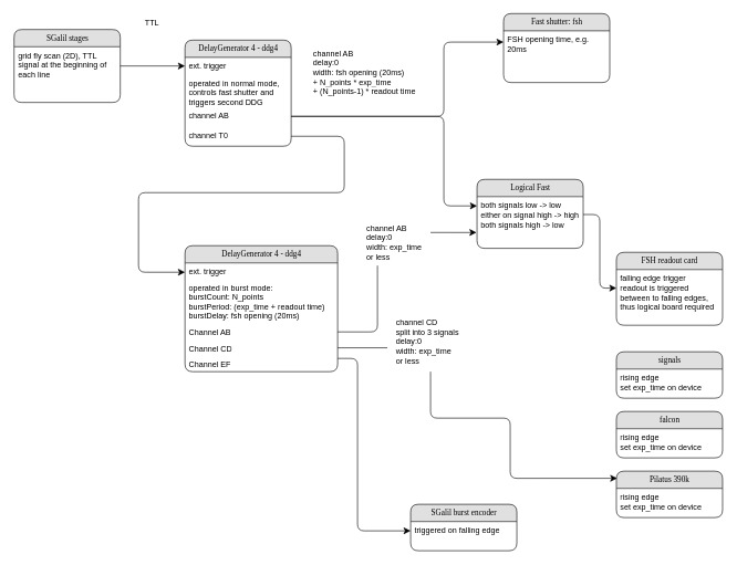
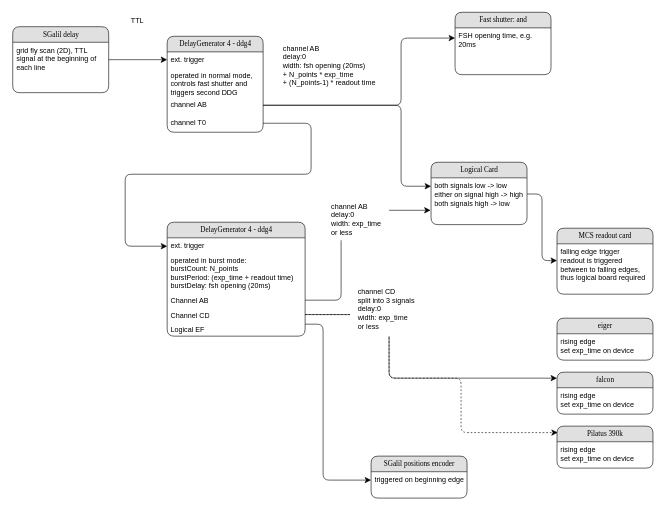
  <mxCell id="0" />
  <mxCell id="1" parent="0" />
- <mxCell id="2" value="SGalil stages" style="swimlane;html=1;fontStyle=0;childLayout=stackLayout;horizontal=1;startSize=26;fillColor=#e0e0e0;horizontalStack=0;resizeParent=1;resizeLast=0;collapsible=1;marginBottom=0;swimlaneFillColor=#ffffff;align=center;rounded=1;shadow=0;comic=0;labelBackgroundColor=none;strokeWidth=1;fontFamily=Verdana;fontSize=12" parent="1" vertex="1"><mxGeometry x="20.5" y="44" width="160" height="110" as="geometry" /></mxCell>
+ <mxCell id="2" value="SGalil delay" style="swimlane;html=1;fontStyle=0;childLayout=stackLayout;horizontal=1;startSize=26;fillColor=#e0e0e0;horizontalStack=0;resizeParent=1;resizeLast=0;collapsible=1;marginBottom=0;swimlaneFillColor=#ffffff;align=center;rounded=1;shadow=0;comic=0;labelBackgroundColor=none;strokeWidth=1;fontFamily=Verdana;fontSize=12" parent="1" vertex="1"><mxGeometry x="20.5" y="44" width="160" height="110" as="geometry" /></mxCell>
  <mxCell id="3" value="grid fly scan (2D), TTL signal at the beginning of each line" style="text;html=1;strokeColor=none;fillColor=none;spacingLeft=4;spacingRight=4;whiteSpace=wrap;overflow=hidden;rotatable=0;points=[[0,0.5],[1,0.5]];portConstraint=eastwest;" parent="2" vertex="1"><mxGeometry y="26" width="160" height="54" as="geometry" /></mxCell>
  <mxCell id="4" value="DelayGenerator 4 - ddg4" style="swimlane;html=1;fontStyle=0;childLayout=stackLayout;horizontal=1;startSize=26;fillColor=#e0e0e0;horizontalStack=0;resizeParent=1;resizeLast=0;collapsible=1;marginBottom=0;swimlaneFillColor=#ffffff;align=center;rounded=1;shadow=0;comic=0;labelBackgroundColor=none;strokeWidth=1;fontFamily=Verdana;fontSize=12" parent="1" vertex="1"><mxGeometry x="278" y="60" width="160" height="160" as="geometry" /></mxCell>
  <mxCell id="5" value="ext. trigger" style="text;html=1;strokeColor=none;fillColor=none;spacingLeft=4;spacingRight=4;whiteSpace=wrap;overflow=hidden;rotatable=0;points=[[0,0.5],[1,0.5]];portConstraint=eastwest;" parent="4" vertex="1"><mxGeometry y="26" width="160" height="26" as="geometry" /></mxCell>
  <mxCell id="6" value="operated in normal mode, controls fast shutter and triggers second DDG" style="text;html=1;strokeColor=none;fillColor=none;spacingLeft=4;spacingRight=4;whiteSpace=wrap;overflow=hidden;rotatable=0;points=[[0,0.5],[1,0.5]];portConstraint=eastwest;" parent="4" vertex="1"><mxGeometry y="52" width="160" height="48" as="geometry" /></mxCell>
  <mxCell id="7" value="&lt;div&gt;channel AB&lt;/div&gt;" style="text;html=1;strokeColor=none;fillColor=none;spacingLeft=4;spacingRight=4;whiteSpace=wrap;overflow=hidden;rotatable=0;points=[[0,0.5],[1,0.5]];portConstraint=eastwest;" vertex="1" parent="4"><mxGeometry y="100" width="160" height="30" as="geometry" /></mxCell>
  <mxCell id="8" value="&lt;div&gt;channel T0&lt;br&gt;&lt;/div&gt;" style="text;html=1;strokeColor=none;fillColor=none;spacingLeft=4;spacingRight=4;whiteSpace=wrap;overflow=hidden;rotatable=0;points=[[0,0.5],[1,0.5]];portConstraint=eastwest;" vertex="1" parent="4"><mxGeometry y="130" width="160" height="30" as="geometry" /></mxCell>
- <mxCell id="9" value="Logical Fast" style="swimlane;html=1;fontStyle=0;childLayout=stackLayout;horizontal=1;startSize=26;fillColor=#e0e0e0;horizontalStack=0;resizeParent=1;resizeLast=0;collapsible=1;marginBottom=0;swimlaneFillColor=#ffffff;align=center;rounded=1;shadow=0;comic=0;labelBackgroundColor=none;strokeWidth=1;fontFamily=Verdana;fontSize=12" parent="1" vertex="1"><mxGeometry x="718" y="270" width="160" height="104" as="geometry" /></mxCell>
+ <mxCell id="9" value="Logical Card" style="swimlane;html=1;fontStyle=0;childLayout=stackLayout;horizontal=1;startSize=26;fillColor=#e0e0e0;horizontalStack=0;resizeParent=1;resizeLast=0;collapsible=1;marginBottom=0;swimlaneFillColor=#ffffff;align=center;rounded=1;shadow=0;comic=0;labelBackgroundColor=none;strokeWidth=1;fontFamily=Verdana;fontSize=12" parent="1" vertex="1"><mxGeometry x="718" y="270" width="160" height="104" as="geometry" /></mxCell>
  <mxCell id="10" value="&lt;div&gt;both signals low -&amp;gt; low&lt;br&gt;either on signal high -&amp;gt; high&lt;br&gt;both signals high -&amp;gt; low&lt;br&gt;&lt;br&gt;&lt;/div&gt;" style="text;html=1;strokeColor=none;fillColor=none;spacingLeft=4;spacingRight=4;whiteSpace=wrap;overflow=hidden;rotatable=0;points=[[0,0.5],[1,0.5]];portConstraint=eastwest;" parent="9" vertex="1"><mxGeometry y="26" width="160" height="54" as="geometry" /></mxCell>
- <mxCell id="11" value="FSH readout card" style="swimlane;html=1;fontStyle=0;childLayout=stackLayout;horizontal=1;startSize=26;fillColor=#e0e0e0;horizontalStack=0;resizeParent=1;resizeLast=0;collapsible=1;marginBottom=0;swimlaneFillColor=#ffffff;align=center;rounded=1;shadow=0;comic=0;labelBackgroundColor=none;strokeWidth=1;fontFamily=Verdana;fontSize=12" parent="1" vertex="1"><mxGeometry x="928" y="380" width="160" height="110" as="geometry" /></mxCell>
+ <mxCell id="11" value="MCS readout card" style="swimlane;html=1;fontStyle=0;childLayout=stackLayout;horizontal=1;startSize=26;fillColor=#e0e0e0;horizontalStack=0;resizeParent=1;resizeLast=0;collapsible=1;marginBottom=0;swimlaneFillColor=#ffffff;align=center;rounded=1;shadow=0;comic=0;labelBackgroundColor=none;strokeWidth=1;fontFamily=Verdana;fontSize=12" parent="1" vertex="1"><mxGeometry x="928" y="380" width="160" height="110" as="geometry" /></mxCell>
  <mxCell id="12" value="falling edge trigger&lt;br&gt;readout is triggered between to falling edges, thus logical board required" style="text;html=1;strokeColor=none;fillColor=none;spacingLeft=4;spacingRight=4;whiteSpace=wrap;overflow=hidden;rotatable=0;points=[[0,0.5],[1,0.5]];portConstraint=eastwest;" parent="11" vertex="1"><mxGeometry y="26" width="160" height="74" as="geometry" /></mxCell>
  <mxCell id="13" value="" style="edgeStyle=orthogonalEdgeStyle;html=1;labelBackgroundColor=none;startFill=0;startSize=8;endFill=1;endSize=8;fontFamily=Verdana;fontSize=12;entryX=0;entryY=0.5;entryDx=0;entryDy=0;" parent="1" source="2" target="5" edge="1"><mxGeometry relative="1" as="geometry" /></mxCell>
  <mxCell id="14" value="" style="edgeStyle=orthogonalEdgeStyle;html=1;labelBackgroundColor=none;startFill=0;startSize=8;endFill=1;endSize=8;fontFamily=Verdana;fontSize=12;align=center;entryX=0;entryY=0.5;entryDx=0;entryDy=0;exitX=1;exitY=0.5;exitDx=0;exitDy=0;" parent="1" source="7" target="18" edge="1"><mxGeometry x="-0.003" relative="1" as="geometry"><mxPoint x="438" y="170" as="sourcePoint" /><mxPoint x="688" y="80" as="targetPoint" /><Array as="points"><mxPoint x="668" y="175" /><mxPoint x="668" y="63" /></Array><mxPoint as="offset" /></mxGeometry></mxCell>
  <mxCell id="15" style="edgeStyle=orthogonalEdgeStyle;html=1;exitX=1;exitY=0.5;labelBackgroundColor=none;startFill=0;startSize=8;endFill=1;endSize=8;fontFamily=Verdana;fontSize=12;exitDx=0;exitDy=0;" parent="1" source="7" edge="1"><mxGeometry relative="1" as="geometry"><Array as="points"><mxPoint x="668" y="175" /><mxPoint x="668" y="310" /></Array><mxPoint x="718" y="310" as="targetPoint" /></mxGeometry></mxCell>
  <mxCell id="16" style="edgeStyle=orthogonalEdgeStyle;html=1;labelBackgroundColor=none;startFill=0;startSize=8;endFill=1;endSize=8;fontFamily=Verdana;fontSize=12;entryX=0;entryY=0.378;entryDx=0;entryDy=0;entryPerimeter=0;" parent="1" source="10" edge="1" target="12"><mxGeometry relative="1" as="geometry"><mxPoint x="888" y="351" as="targetPoint" /></mxGeometry></mxCell>
- <mxCell id="17" value="Fast shutter: fsh" style="swimlane;html=1;fontStyle=0;childLayout=stackLayout;horizontal=1;startSize=26;fillColor=#e0e0e0;horizontalStack=0;resizeParent=1;resizeLast=0;collapsible=1;marginBottom=0;swimlaneFillColor=#ffffff;align=center;rounded=1;shadow=0;comic=0;labelBackgroundColor=none;strokeWidth=1;fontFamily=Verdana;fontSize=12" vertex="1" parent="1"><mxGeometry x="758" width="160" height="104" as="geometry" y="20" /></mxCell>
+ <mxCell id="17" value="Fast shutter: and" style="swimlane;html=1;fontStyle=0;childLayout=stackLayout;horizontal=1;startSize=26;fillColor=#e0e0e0;horizontalStack=0;resizeParent=1;resizeLast=0;collapsible=1;marginBottom=0;swimlaneFillColor=#ffffff;align=center;rounded=1;shadow=0;comic=0;labelBackgroundColor=none;strokeWidth=1;fontFamily=Verdana;fontSize=12" vertex="1" parent="1"><mxGeometry x="758" width="160" height="104" as="geometry" y="20" /></mxCell>
  <mxCell id="18" value="FSH opening time, e.g. 20ms" style="text;html=1;strokeColor=none;fillColor=none;spacingLeft=4;spacingRight=4;whiteSpace=wrap;overflow=hidden;rotatable=0;points=[[0,0.5],[1,0.5]];portConstraint=eastwest;" vertex="1" parent="17"><mxGeometry y="26" width="160" height="34" as="geometry" /></mxCell>
  <mxCell id="19" value="TTL" style="text;html=1;align=center;verticalAlign=middle;resizable=0;points=[];autosize=1;strokeColor=none;fillColor=default;" vertex="1" parent="1"><mxGeometry x="208" y="20" width="40" height="30" as="geometry" /></mxCell>
  <mxCell id="20" value="DelayGenerator 4 - ddg4" style="swimlane;html=1;fontStyle=0;childLayout=stackLayout;horizontal=1;startSize=26;fillColor=#e0e0e0;horizontalStack=0;resizeParent=1;resizeLast=0;collapsible=1;marginBottom=0;swimlaneFillColor=#ffffff;align=center;rounded=1;shadow=0;comic=0;labelBackgroundColor=none;strokeWidth=1;fontFamily=Verdana;fontSize=12" vertex="1" parent="1"><mxGeometry x="278" y="370" width="230" height="190" as="geometry" /></mxCell>
  <mxCell id="21" value="ext. trigger" style="text;html=1;strokeColor=none;fillColor=none;spacingLeft=4;spacingRight=4;whiteSpace=wrap;overflow=hidden;rotatable=0;points=[[0,0.5],[1,0.5]];portConstraint=eastwest;" vertex="1" parent="20"><mxGeometry y="26" width="230" height="24" as="geometry" /></mxCell>
  <mxCell id="22" value="operated in burst mode:&lt;br&gt;burstCount: N_points&lt;br&gt;burstPeriod: (exp_time + readout time)&lt;br&gt;burstDelay: fsh opening (20ms)" style="text;html=1;strokeColor=none;fillColor=none;spacingLeft=4;spacingRight=4;whiteSpace=wrap;overflow=hidden;rotatable=0;points=[[0,0.5],[1,0.5]];portConstraint=eastwest;" vertex="1" parent="20"><mxGeometry y="50" width="230" height="68" as="geometry" /></mxCell>
  <mxCell id="23" value="Channel AB" style="text;html=1;strokeColor=none;fillColor=none;spacingLeft=4;spacingRight=4;whiteSpace=wrap;overflow=hidden;rotatable=0;points=[[0,0.5],[1,0.5]];portConstraint=eastwest;" vertex="1" parent="20"><mxGeometry y="118" width="230" height="24" as="geometry" /></mxCell>
  <mxCell id="24" value="Channel CD " style="text;html=1;strokeColor=none;fillColor=none;spacingLeft=4;spacingRight=4;whiteSpace=wrap;overflow=hidden;rotatable=0;points=[[0,0.5],[1,0.5]];portConstraint=eastwest;" vertex="1" parent="20"><mxGeometry y="142" width="230" height="24" as="geometry" /></mxCell>
- <mxCell id="25" value="Channel EF" style="text;html=1;strokeColor=none;fillColor=none;spacingLeft=4;spacingRight=4;whiteSpace=wrap;overflow=hidden;rotatable=0;points=[[0,0.5],[1,0.5]];portConstraint=eastwest;" vertex="1" parent="20"><mxGeometry y="166" width="230" height="24" as="geometry" /></mxCell>
+ <mxCell id="25" value="Logical EF" style="text;html=1;strokeColor=none;fillColor=none;spacingLeft=4;spacingRight=4;whiteSpace=wrap;overflow=hidden;rotatable=0;points=[[0,0.5],[1,0.5]];portConstraint=eastwest;" vertex="1" parent="20"><mxGeometry y="166" width="230" height="24" as="geometry" /></mxCell>
  <mxCell id="26" value="" style="edgeStyle=orthogonalEdgeStyle;html=1;labelBackgroundColor=none;startFill=0;startSize=8;endFill=1;endSize=8;fontFamily=Verdana;fontSize=12;align=center;exitX=1;exitY=0.5;exitDx=0;exitDy=0;" edge="1" parent="1" source="8" target="21"><mxGeometry x="-0.003" relative="1" as="geometry"><mxPoint x="228" y="282" as="sourcePoint" /><mxPoint x="248" y="410" as="targetPoint" /><Array as="points"><mxPoint x="518" y="205" /><mxPoint x="518" y="290" /><mxPoint x="208" y="290" /><mxPoint x="208" y="410" /></Array><mxPoint as="offset" /></mxGeometry></mxCell>
- <mxCell id="28" style="edgeStyle=orthogonalEdgeStyle;html=1;labelBackgroundColor=none;startFill=0;startSize=8;endFill=1;endSize=8;fontFamily=Verdana;fontSize=12;entryX=0.008;entryY=0.154;entryDx=0;entryDy=0;entryPerimeter=0;exitX=1;exitY=0.5;exitDx=0;exitDy=0;" edge="1" parent="1" source="24" target="33"><mxGeometry relative="1" as="geometry"><Array as="points"><mxPoint x="648" y="524" /><mxPoint x="648" y="630" /><mxPoint x="768" y="630" /><mxPoint x="768" y="721" /></Array><mxPoint x="508" y="500" as="sourcePoint" /><mxPoint x="888" y="720" as="targetPoint" /></mxGeometry></mxCell>
- <mxCell id="29" value="signals" style="swimlane;html=1;fontStyle=0;childLayout=stackLayout;horizontal=1;startSize=26;fillColor=#e0e0e0;horizontalStack=0;resizeParent=1;resizeLast=0;collapsible=1;marginBottom=0;swimlaneFillColor=#ffffff;align=center;rounded=1;shadow=0;comic=0;labelBackgroundColor=none;strokeWidth=1;fontFamily=Verdana;fontSize=12" vertex="1" parent="1"><mxGeometry x="928" y="530" width="160" height="70" as="geometry" /></mxCell>
+ <mxCell id="27" style="edgeStyle=orthogonalEdgeStyle;html=1;exitX=1;exitY=0.5;labelBackgroundColor=none;startFill=0;startSize=8;endFill=1;endSize=8;fontFamily=Verdana;fontSize=12;exitDx=0;exitDy=0;" edge="1" parent="1" source="24" target="31"><mxGeometry relative="1" as="geometry"><Array as="points"><mxPoint x="648" y="524" /><mxPoint x="648" y="630" /></Array><mxPoint x="508" y="500" as="sourcePoint" /><mxPoint x="918" y="630" as="targetPoint" /></mxGeometry></mxCell>
+ <mxCell id="28" style="edgeStyle=orthogonalEdgeStyle;html=1;labelBackgroundColor=none;startFill=0;startSize=8;endFill=1;endSize=8;fontFamily=Verdana;fontSize=12;entryX=0.008;entryY=0.154;entryDx=0;entryDy=0;entryPerimeter=0;exitX=1;exitY=0.5;exitDx=0;exitDy=0;dashed=1;" edge="1" parent="1" source="24" target="33"><mxGeometry relative="1" as="geometry"><Array as="points"><mxPoint x="648" y="524" /><mxPoint x="648" y="630" /><mxPoint x="768" y="630" /><mxPoint x="768" y="721" /></Array><mxPoint x="508" y="500" as="sourcePoint" /><mxPoint x="888" y="720" as="targetPoint" /></mxGeometry></mxCell>
+ <mxCell id="29" value="eiger" style="swimlane;html=1;fontStyle=0;childLayout=stackLayout;horizontal=1;startSize=26;fillColor=#e0e0e0;horizontalStack=0;resizeParent=1;resizeLast=0;collapsible=1;marginBottom=0;swimlaneFillColor=#ffffff;align=center;rounded=1;shadow=0;comic=0;labelBackgroundColor=none;strokeWidth=1;fontFamily=Verdana;fontSize=12" vertex="1" parent="1"><mxGeometry x="928" y="530" width="160" height="70" as="geometry" /></mxCell>
  <mxCell id="30" value="rising edge&lt;br&gt;set exp_time on device" style="text;html=1;strokeColor=none;fillColor=none;spacingLeft=4;spacingRight=4;whiteSpace=wrap;overflow=hidden;rotatable=0;points=[[0,0.5],[1,0.5]];portConstraint=eastwest;" vertex="1" parent="29"><mxGeometry y="26" width="160" height="44" as="geometry" /></mxCell>
  <mxCell id="31" value="falcon" style="swimlane;html=1;fontStyle=0;childLayout=stackLayout;horizontal=1;startSize=26;fillColor=#e0e0e0;horizontalStack=0;resizeParent=1;resizeLast=0;collapsible=1;marginBottom=0;swimlaneFillColor=#ffffff;align=center;rounded=1;shadow=0;comic=0;labelBackgroundColor=none;strokeWidth=1;fontFamily=Verdana;fontSize=12" vertex="1" parent="1"><mxGeometry x="928" y="620" width="160" height="70" as="geometry" /></mxCell>
  <mxCell id="32" value="rising edge &lt;br&gt;set exp_time on device" style="text;html=1;strokeColor=none;fillColor=none;spacingLeft=4;spacingRight=4;whiteSpace=wrap;overflow=hidden;rotatable=0;points=[[0,0.5],[1,0.5]];portConstraint=eastwest;" vertex="1" parent="31"><mxGeometry y="26" width="160" height="44" as="geometry" /></mxCell>
  <mxCell id="33" value="Pilatus 390k" style="swimlane;html=1;fontStyle=0;childLayout=stackLayout;horizontal=1;startSize=26;fillColor=#e0e0e0;horizontalStack=0;resizeParent=1;resizeLast=0;collapsible=1;marginBottom=0;swimlaneFillColor=#ffffff;align=center;rounded=1;shadow=0;comic=0;labelBackgroundColor=none;strokeWidth=1;fontFamily=Verdana;fontSize=12" vertex="1" parent="1"><mxGeometry x="928" y="710" width="160" height="70" as="geometry" /></mxCell>
  <mxCell id="34" value="rising edge &lt;br&gt;set exp_time on device" style="text;html=1;strokeColor=none;fillColor=none;spacingLeft=4;spacingRight=4;whiteSpace=wrap;overflow=hidden;rotatable=0;points=[[0,0.5],[1,0.5]];portConstraint=eastwest;" vertex="1" parent="33"><mxGeometry y="26" width="160" height="44" as="geometry" /></mxCell>
  <mxCell id="35" style="edgeStyle=orthogonalEdgeStyle;html=1;labelBackgroundColor=none;startFill=0;startSize=8;endFill=1;endSize=8;fontFamily=Verdana;fontSize=12;entryX=-0.005;entryY=1.002;entryDx=0;entryDy=0;entryPerimeter=0;exitX=1;exitY=0.5;exitDx=0;exitDy=0;" edge="1" parent="1" source="23" target="10"><mxGeometry relative="1" as="geometry"><Array as="points"><mxPoint x="568" y="500" /><mxPoint x="568" y="350" /></Array><mxPoint x="518" y="540" as="sourcePoint" /><mxPoint x="708" y="350" as="targetPoint" /></mxGeometry></mxCell>
  <mxCell id="36" style="edgeStyle=orthogonalEdgeStyle;html=1;labelBackgroundColor=none;startFill=0;startSize=8;endFill=1;endSize=8;fontFamily=Verdana;fontSize=12;exitX=1;exitY=0.167;exitDx=0;exitDy=0;exitPerimeter=0;" edge="1" parent="1" source="25"><mxGeometry relative="1" as="geometry"><Array as="points"><mxPoint x="538" y="540" /><mxPoint x="538" y="800" /></Array><mxPoint x="508" y="550" as="sourcePoint" /><mxPoint x="618" y="800" as="targetPoint" /></mxGeometry></mxCell>
- <mxCell id="37" value="SGalil burst encoder" style="swimlane;html=1;fontStyle=0;childLayout=stackLayout;horizontal=1;startSize=26;fillColor=#e0e0e0;horizontalStack=0;resizeParent=1;resizeLast=0;collapsible=1;marginBottom=0;swimlaneFillColor=#ffffff;align=center;rounded=1;shadow=0;comic=0;labelBackgroundColor=none;strokeWidth=1;fontFamily=Verdana;fontSize=12" vertex="1" parent="1"><mxGeometry x="618" y="760" width="160" height="70" as="geometry" /></mxCell>
- <mxCell id="38" value="triggered on falling edge" style="text;html=1;strokeColor=none;fillColor=none;spacingLeft=4;spacingRight=4;whiteSpace=wrap;overflow=hidden;rotatable=0;points=[[0,0.5],[1,0.5]];portConstraint=eastwest;" vertex="1" parent="37"><mxGeometry y="26" width="160" height="44" as="geometry" /></mxCell>
+ <mxCell id="37" value="SGalil positions encoder" style="swimlane;html=1;fontStyle=0;childLayout=stackLayout;horizontal=1;startSize=26;fillColor=#e0e0e0;horizontalStack=0;resizeParent=1;resizeLast=0;collapsible=1;marginBottom=0;swimlaneFillColor=#ffffff;align=center;rounded=1;shadow=0;comic=0;labelBackgroundColor=none;strokeWidth=1;fontFamily=Verdana;fontSize=12" vertex="1" parent="1"><mxGeometry x="618" y="760" width="160" height="70" as="geometry" /></mxCell>
+ <mxCell id="38" value="triggered on beginning edge" style="text;html=1;strokeColor=none;fillColor=none;spacingLeft=4;spacingRight=4;whiteSpace=wrap;overflow=hidden;rotatable=0;points=[[0,0.5],[1,0.5]];portConstraint=eastwest;" vertex="1" parent="37"><mxGeometry y="26" width="160" height="44" as="geometry" /></mxCell>
  <mxCell id="39" value="&lt;div align=&quot;justify&quot;&gt;&lt;span style=&quot;background-color: rgb(255, 255, 255);&quot;&gt;channel AB&lt;/span&gt;&lt;/div&gt;&lt;div align=&quot;justify&quot;&gt;&lt;div&gt;&lt;span style=&quot;background-color: rgb(255, 255, 255);&quot;&gt;delay:0&lt;br&gt;&lt;/span&gt;&lt;/div&gt;&lt;span style=&quot;background-color: rgb(255, 255, 255);&quot;&gt;width: fsh opening (20ms)&lt;br&gt;+ N_points * exp_time&lt;br&gt;+ (N_points-1) * readout time&lt;br&gt;&lt;/span&gt;&lt;/div&gt;" style="text;html=1;align=center;verticalAlign=middle;resizable=0;points=[];autosize=1;strokeColor=none;fillColor=default;" vertex="1" parent="1"><mxGeometry x="458" y="64" width="180" height="90" as="geometry" /></mxCell>
  <mxCell id="40" value="&lt;div align=&quot;justify&quot;&gt;&lt;span style=&quot;background-color: rgb(255, 255, 255);&quot;&gt;channel AB&lt;/span&gt;&lt;/div&gt;&lt;div align=&quot;justify&quot;&gt;&lt;div&gt;&lt;span style=&quot;background-color: rgb(255, 255, 255);&quot;&gt;delay:0&lt;br&gt;&lt;/span&gt;&lt;/div&gt;&lt;span style=&quot;background-color: rgb(255, 255, 255);&quot;&gt;width: exp_time &lt;br&gt;or less&lt;br&gt;&lt;/span&gt;&lt;/div&gt;" style="text;html=1;align=center;verticalAlign=middle;resizable=0;points=[];autosize=1;strokeColor=none;fillColor=default;" vertex="1" parent="1"><mxGeometry x="538" y="330" width="110" height="70" as="geometry" /></mxCell>
  <mxCell id="41" value="&lt;div align=&quot;justify&quot;&gt;&lt;span style=&quot;background-color: rgb(255, 255, 255);&quot;&gt;channel CD&lt;br&gt;split into 3 signals&lt;br&gt;&lt;/span&gt;&lt;/div&gt;&lt;div align=&quot;justify&quot;&gt;&lt;div&gt;&lt;span style=&quot;background-color: rgb(255, 255, 255);&quot;&gt;delay:0&lt;br&gt;&lt;/span&gt;&lt;/div&gt;&lt;span style=&quot;background-color: rgb(255, 255, 255);&quot;&gt;width: exp_time &lt;br&gt;or less&lt;br&gt;&lt;/span&gt;&lt;/div&gt;" style="text;html=1;align=center;verticalAlign=middle;resizable=0;points=[];autosize=1;strokeColor=none;fillColor=default;" vertex="1" parent="1"><mxGeometry x="583" y="470" width="120" height="90" as="geometry" /></mxCell>
